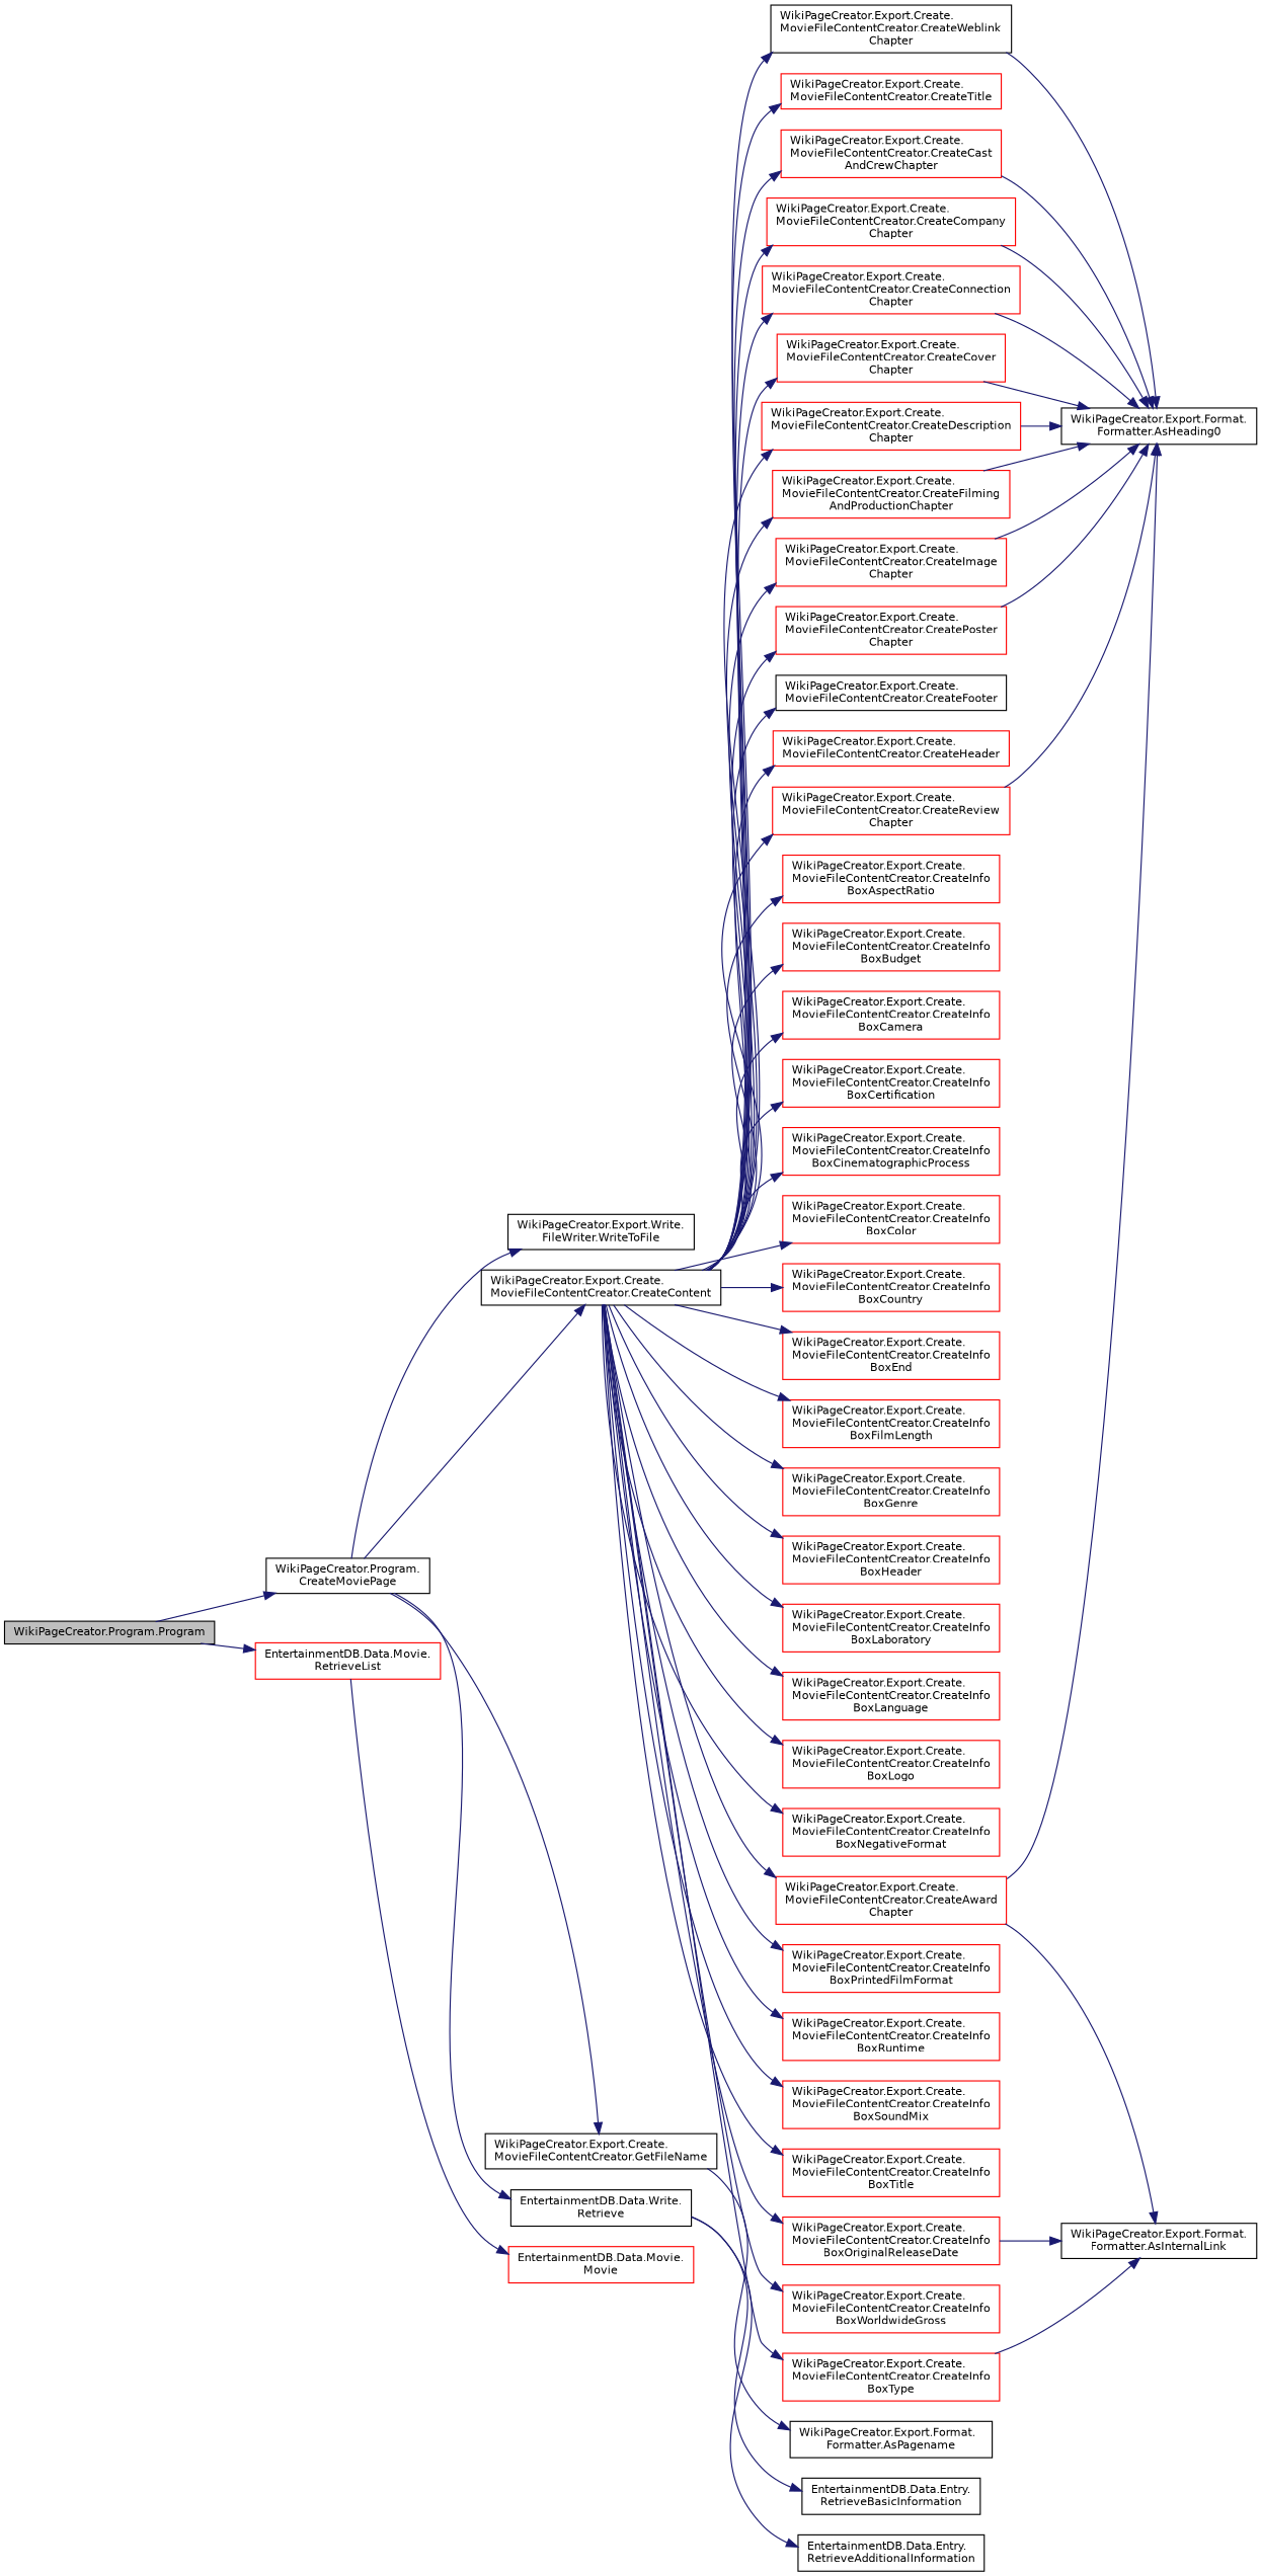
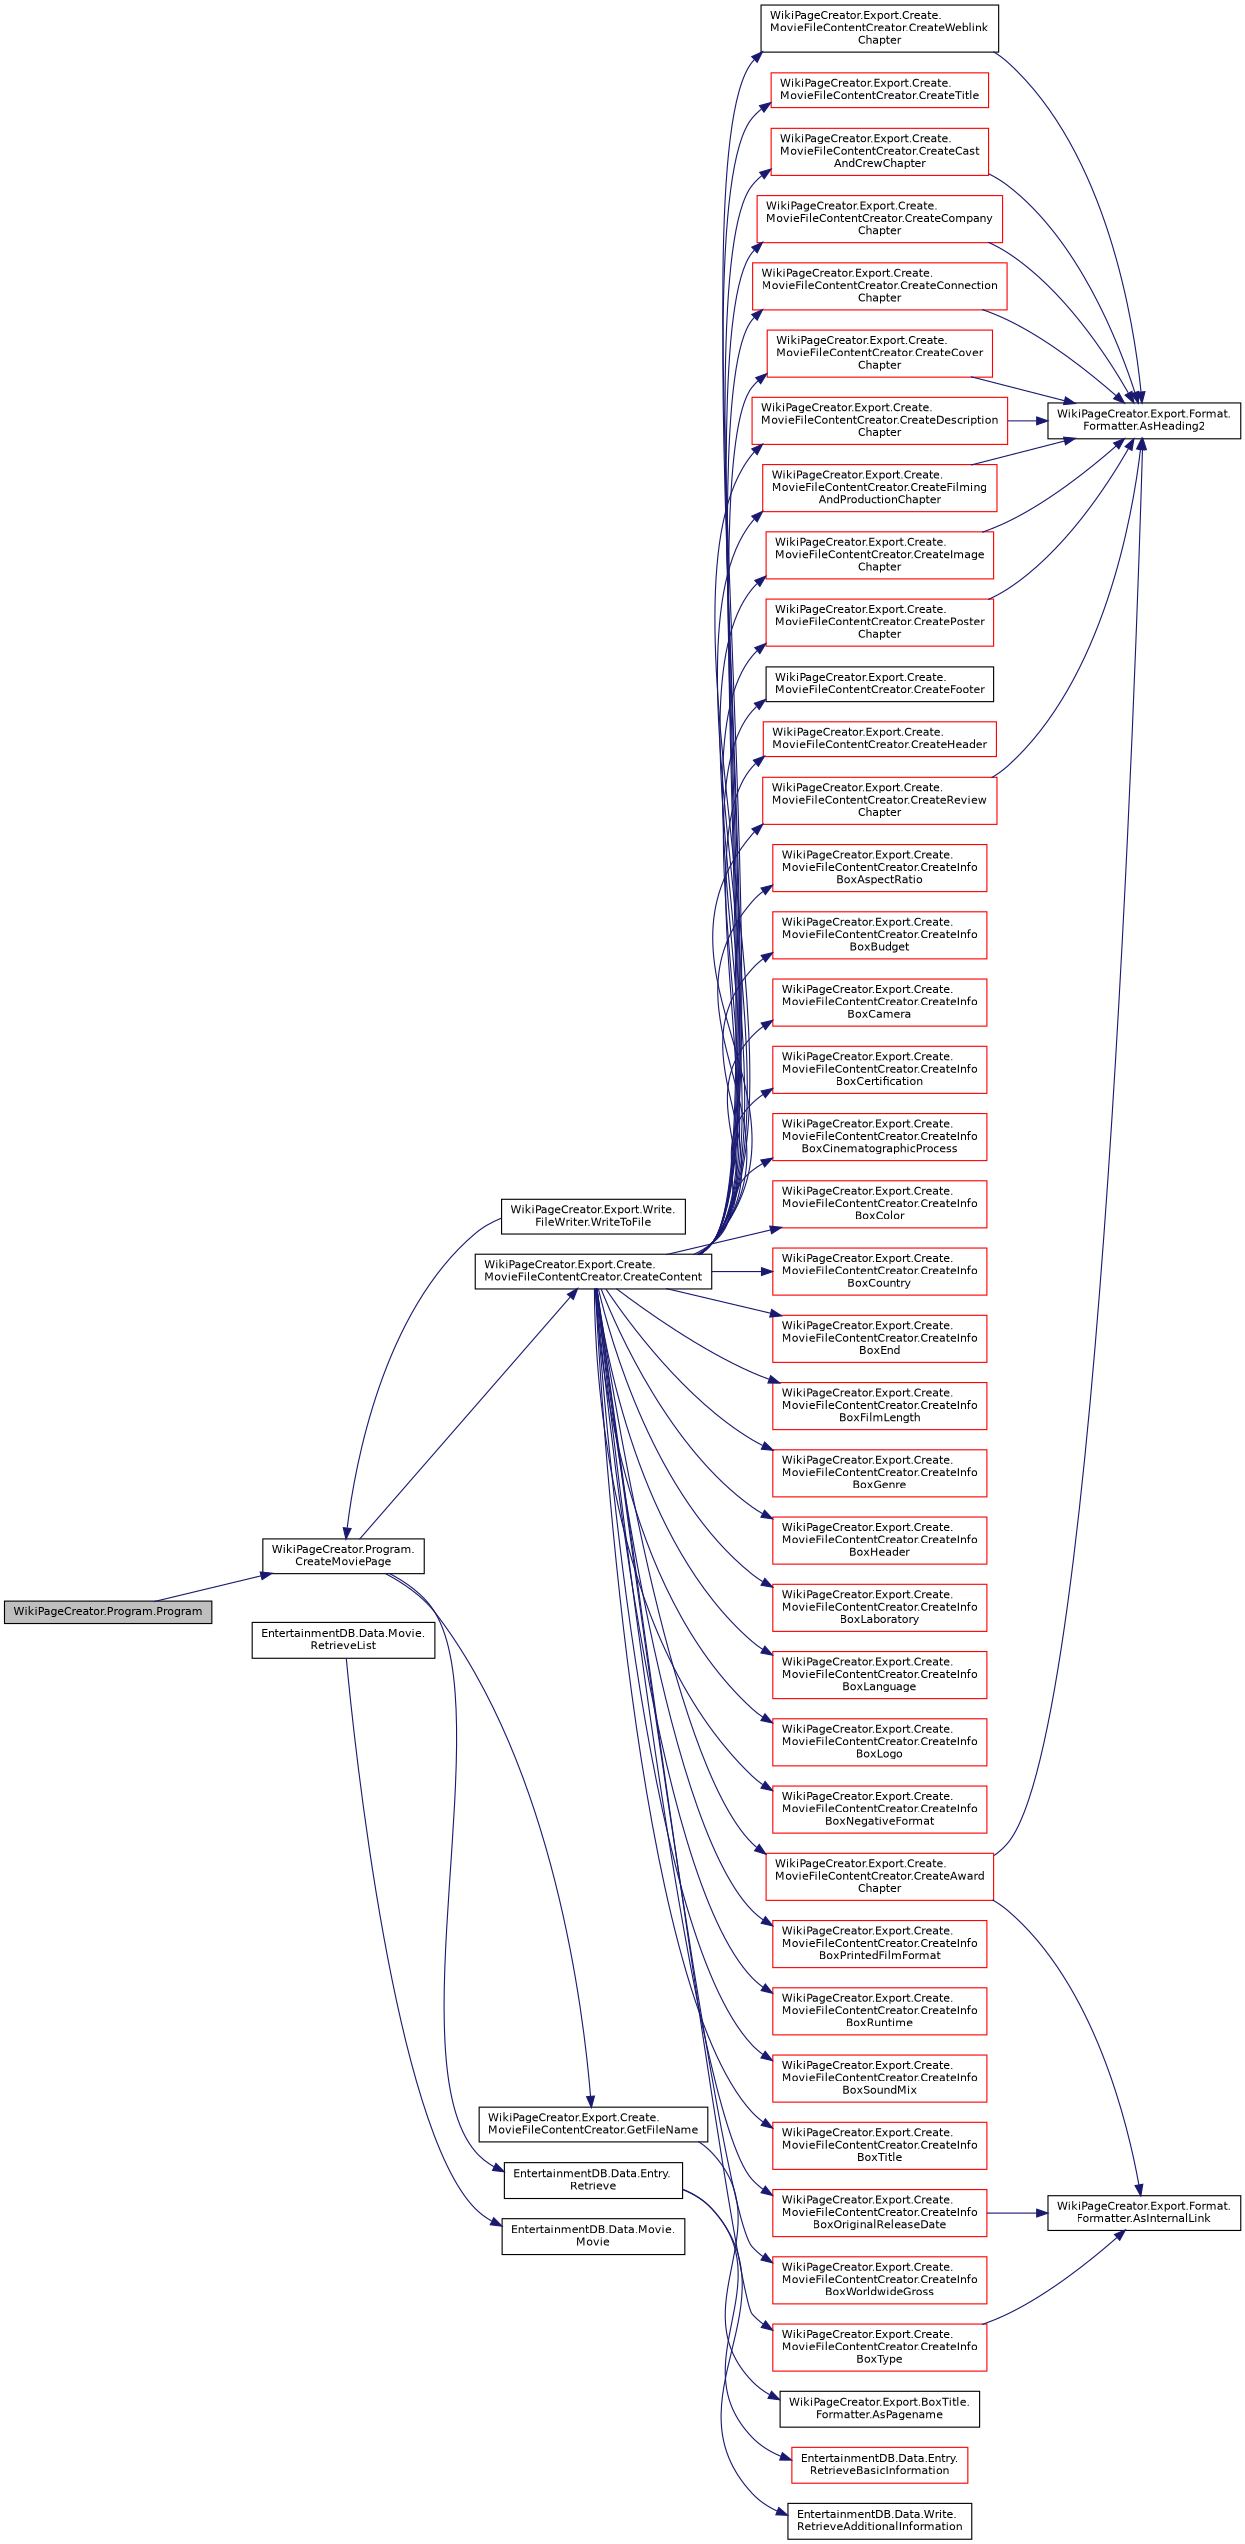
  digraph {
    rankdir=LR
    node [color=red fillcolor=white fontname=Helvetica fontsize=10 shape=record style=filled]
    edge [color=midnightblue fontname=Helvetica fontsize=10 labelfontname=Helvetica labelfontsize=10 style=solid]
    n1 [color=black fillcolor=grey75 fontcolor=black height=0.2 label="WikiPageCreator.Program.Program" width=0.4]
    n2 [color=black height=0.2 label="WikiPageCreator.Program.\lCreateMoviePage" width=0.4]
-   n3 [height=0.2 label="EntertainmentDB.Data.Movie.\lRetrieveList" width=0.4]
+   n3 [color=black height=0.2 label="EntertainmentDB.Data.Movie.\lRetrieveList" width=0.4]
    n4 [color=black height=0.2 label="WikiPageCreator.Export.Create.\lMovieFileContentCreator.CreateContent" width=0.4]
    n5 [color=black height=0.2 label="WikiPageCreator.Export.Create.\lMovieFileContentCreator.GetFileName" width=0.4]
-   n6 [color=black height=0.2 label="EntertainmentDB.Data.Write.\lRetrieve" width=0.4]
+   n6 [color=black height=0.2 label="EntertainmentDB.Data.Entry.\lRetrieve" width=0.4]
    n7 [color=black height=0.2 label="WikiPageCreator.Export.Write.\lFileWriter.WriteToFile" width=0.4]
-   n8 [height=0.2 label="EntertainmentDB.Data.Movie.\lMovie" width=0.4]
+   n8 [color=black height=0.2 label="EntertainmentDB.Data.Movie.\lMovie" width=0.4]
    n9 [height=0.2 label="WikiPageCreator.Export.Create.\lMovieFileContentCreator.CreateAward\lChapter" width=0.4]
    n10 [height=0.2 label="WikiPageCreator.Export.Create.\lMovieFileContentCreator.CreateCast\lAndCrewChapter" width=0.4]
    n11 [height=0.2 label="WikiPageCreator.Export.Create.\lMovieFileContentCreator.CreateCompany\lChapter" width=0.4]
    n12 [height=0.2 label="WikiPageCreator.Export.Create.\lMovieFileContentCreator.CreateConnection\lChapter" width=0.4]
    n13 [height=0.2 label="WikiPageCreator.Export.Create.\lMovieFileContentCreator.CreateCover\lChapter" width=0.4]
    n14 [height=0.2 label="WikiPageCreator.Export.Create.\lMovieFileContentCreator.CreateDescription\lChapter" width=0.4]
    n15 [height=0.2 label="WikiPageCreator.Export.Create.\lMovieFileContentCreator.CreateFilming\lAndProductionChapter" width=0.4]
    n16 [color=black height=0.2 label="WikiPageCreator.Export.Create.\lMovieFileContentCreator.CreateFooter" width=0.4]
    n17 [height=0.2 label="WikiPageCreator.Export.Create.\lMovieFileContentCreator.CreateHeader" width=0.4]
    n18 [height=0.2 label="WikiPageCreator.Export.Create.\lMovieFileContentCreator.CreateImage\lChapter" width=0.4]
    n19 [height=0.2 label="WikiPageCreator.Export.Create.\lMovieFileContentCreator.CreateInfo\lBoxAspectRatio" width=0.4]
    n20 [height=0.2 label="WikiPageCreator.Export.Create.\lMovieFileContentCreator.CreateInfo\lBoxBudget" width=0.4]
    n21 [height=0.2 label="WikiPageCreator.Export.Create.\lMovieFileContentCreator.CreateInfo\lBoxCamera" width=0.4]
    n22 [height=0.2 label="WikiPageCreator.Export.Create.\lMovieFileContentCreator.CreateInfo\lBoxCertification" width=0.4]
    n23 [height=0.2 label="WikiPageCreator.Export.Create.\lMovieFileContentCreator.CreateInfo\lBoxCinematographicProcess" width=0.4]
    n24 [height=0.2 label="WikiPageCreator.Export.Create.\lMovieFileContentCreator.CreateInfo\lBoxColor" width=0.4]
    n25 [height=0.2 label="WikiPageCreator.Export.Create.\lMovieFileContentCreator.CreateInfo\lBoxCountry" width=0.4]
    n26 [height=0.2 label="WikiPageCreator.Export.Create.\lMovieFileContentCreator.CreateInfo\lBoxEnd" width=0.4]
    n27 [height=0.2 label="WikiPageCreator.Export.Create.\lMovieFileContentCreator.CreateInfo\lBoxFilmLength" width=0.4]
    n28 [height=0.2 label="WikiPageCreator.Export.Create.\lMovieFileContentCreator.CreateInfo\lBoxGenre" width=0.4]
    n29 [height=0.2 label="WikiPageCreator.Export.Create.\lMovieFileContentCreator.CreateInfo\lBoxHeader" width=0.4]
    n30 [height=0.2 label="WikiPageCreator.Export.Create.\lMovieFileContentCreator.CreateInfo\lBoxLaboratory" width=0.4]
    n31 [height=0.2 label="WikiPageCreator.Export.Create.\lMovieFileContentCreator.CreateInfo\lBoxLanguage" width=0.4]
    n32 [height=0.2 label="WikiPageCreator.Export.Create.\lMovieFileContentCreator.CreateInfo\lBoxLogo" width=0.4]
    n33 [height=0.2 label="WikiPageCreator.Export.Create.\lMovieFileContentCreator.CreateInfo\lBoxNegativeFormat" width=0.4]
    n34 [height=0.2 label="WikiPageCreator.Export.Create.\lMovieFileContentCreator.CreateInfo\lBoxOriginalReleaseDate" width=0.4]
    n35 [height=0.2 label="WikiPageCreator.Export.Create.\lMovieFileContentCreator.CreateInfo\lBoxPrintedFilmFormat" width=0.4]
    n36 [height=0.2 label="WikiPageCreator.Export.Create.\lMovieFileContentCreator.CreateInfo\lBoxRuntime" width=0.4]
    n37 [height=0.2 label="WikiPageCreator.Export.Create.\lMovieFileContentCreator.CreateInfo\lBoxSoundMix" width=0.4]
    n38 [height=0.2 label="WikiPageCreator.Export.Create.\lMovieFileContentCreator.CreateInfo\lBoxTitle" width=0.4]
    n39 [height=0.2 label="WikiPageCreator.Export.Create.\lMovieFileContentCreator.CreateInfo\lBoxType" width=0.4]
    n40 [height=0.2 label="WikiPageCreator.Export.Create.\lMovieFileContentCreator.CreateInfo\lBoxWorldwideGross" width=0.4]
    n41 [height=0.2 label="WikiPageCreator.Export.Create.\lMovieFileContentCreator.CreatePoster\lChapter" width=0.4]
    n42 [height=0.2 label="WikiPageCreator.Export.Create.\lMovieFileContentCreator.CreateReview\lChapter" width=0.4]
    n43 [height=0.2 label="WikiPageCreator.Export.Create.\lMovieFileContentCreator.CreateTitle" width=0.4]
    n44 [color=black height=0.2 label="WikiPageCreator.Export.Create.\lMovieFileContentCreator.CreateWeblink\lChapter" width=0.4]
-   n45 [color=black height=0.2 label="WikiPageCreator.Export.Format.\lFormatter.AsPagename" width=0.4]
-   n46 [color=black height=0.2 label="EntertainmentDB.Data.Entry.\lRetrieveAdditionalInformation" width=0.4]
-   n47 [color=black height=0.2 label="EntertainmentDB.Data.Entry.\lRetrieveBasicInformation" width=0.4]
-   n48 [color=black height=0.2 label="WikiPageCreator.Export.Format.\lFormatter.AsHeading0" width=0.4]
+   n45 [color=black height=0.2 label="WikiPageCreator.Export.BoxTitle.\lFormatter.AsPagename" width=0.4]
+   n46 [color=black height=0.2 label="EntertainmentDB.Data.Write.\lRetrieveAdditionalInformation" width=0.4]
+   n47 [height=0.2 label="EntertainmentDB.Data.Entry.\lRetrieveBasicInformation" width=0.4]
+   n48 [color=black height=0.2 label="WikiPageCreator.Export.Format.\lFormatter.AsHeading2" width=0.4]
    n49 [color=black height=0.2 label="WikiPageCreator.Export.Format.\lFormatter.AsInternalLink" width=0.4]
    n1 -> n2
-   n1 -> n3
    n2 -> n4
    n2 -> n5
    n2 -> n6
-   n2 -> n7
+   n7 -> n2
    n3 -> n8
    n4 -> n9
    n4 -> n10
    n4 -> n11
    n4 -> n12
    n4 -> n13
    n4 -> n14
    n4 -> n15
    n4 -> n16
    n4 -> n17
    n4 -> n18
    n4 -> n19
    n4 -> n20
    n4 -> n21
    n4 -> n22
    n4 -> n23
    n4 -> n24
    n4 -> n25
    n4 -> n26
    n4 -> n27
    n4 -> n28
    n4 -> n29
    n4 -> n30
    n4 -> n31
    n4 -> n32
    n4 -> n33
    n4 -> n34
    n4 -> n35
    n4 -> n36
    n4 -> n37
    n4 -> n38
    n4 -> n39
    n4 -> n40
    n4 -> n41
    n4 -> n42
    n4 -> n43
    n4 -> n44
    n5 -> n45
    n6 -> n46
    n6 -> n47
    n9 -> n48
    n9 -> n49
    n10 -> n48
    n11 -> n48
    n12 -> n48
    n13 -> n48
    n14 -> n48
    n15 -> n48
    n18 -> n48
    n34 -> n49
    n39 -> n49
    n41 -> n48
    n42 -> n48
    n44 -> n48
  }
